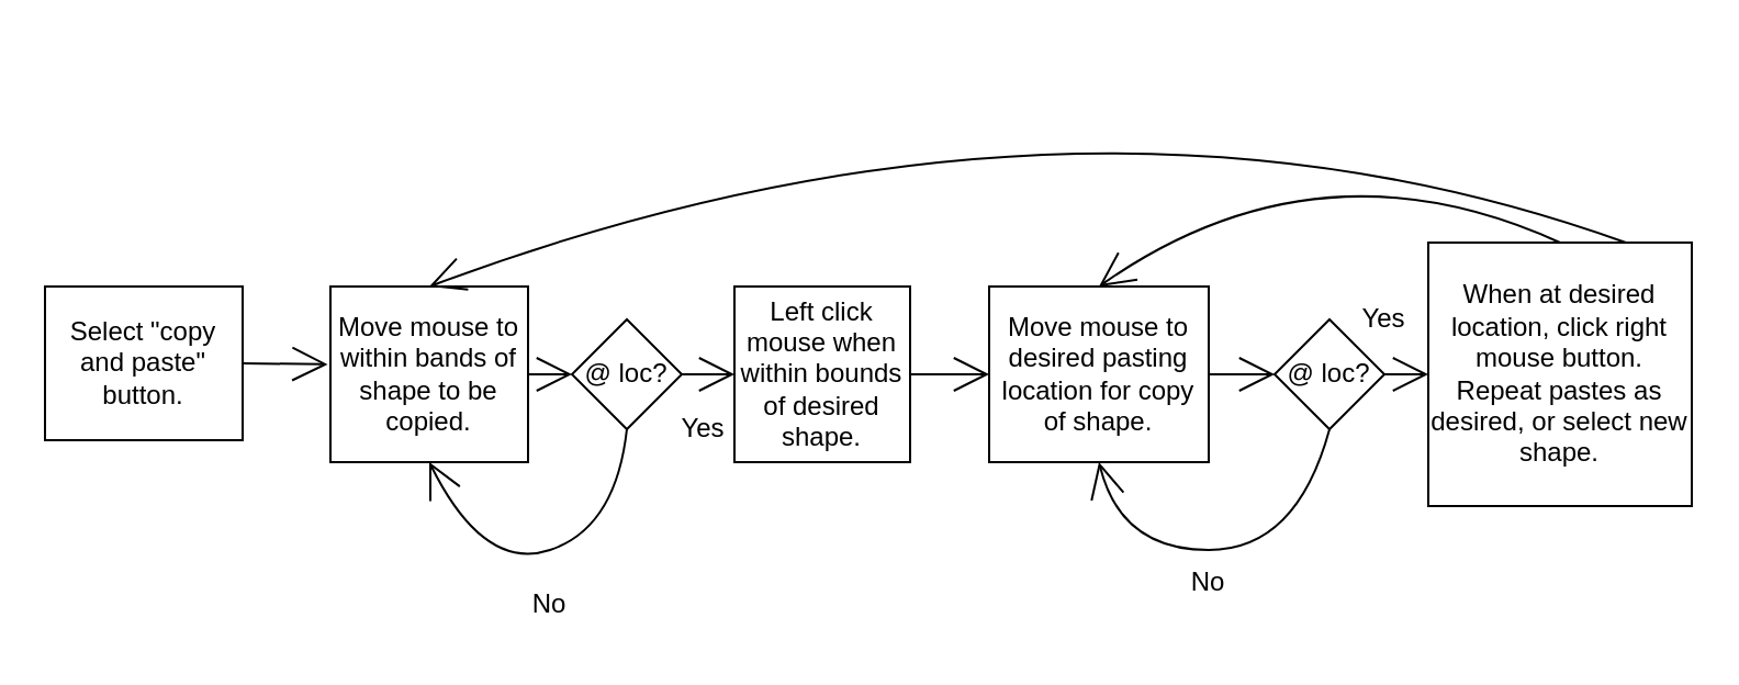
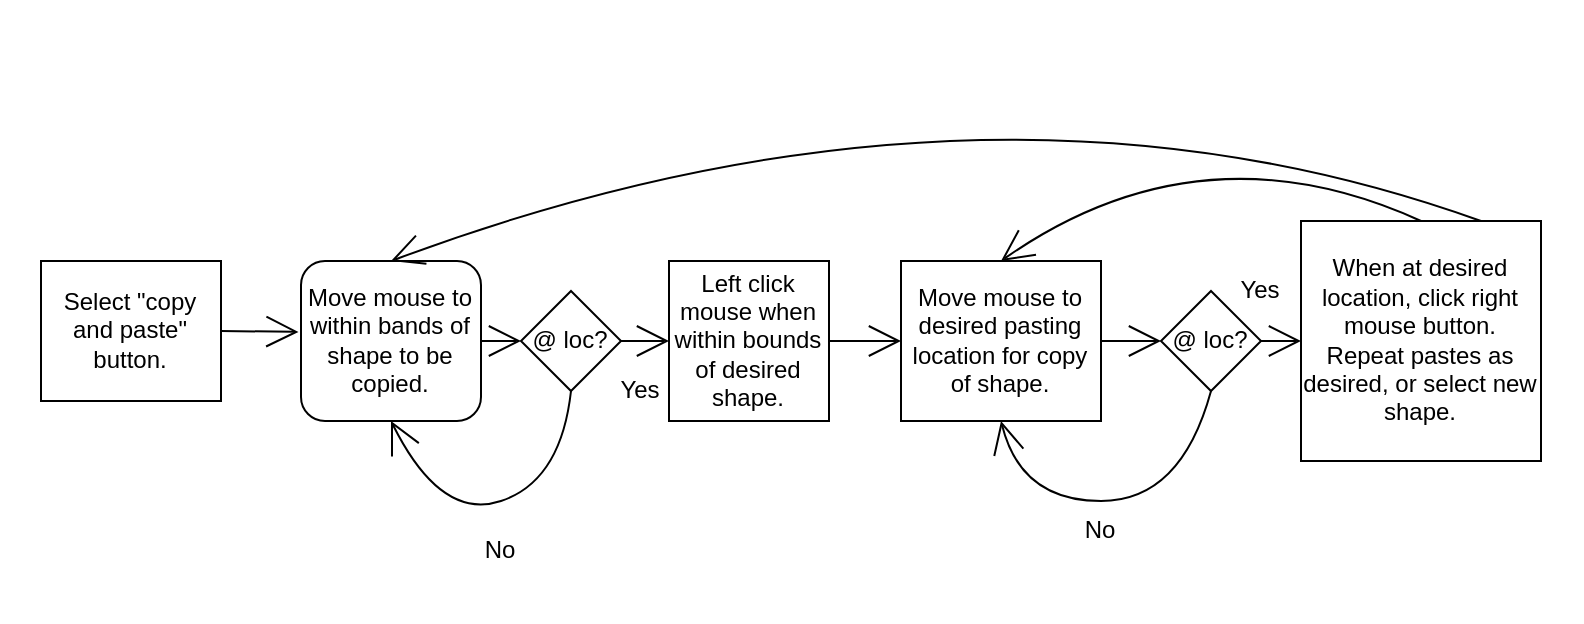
  <mxCell id="0" />
  <mxCell id="1" parent="0" />
  <mxCell id="2" style="edgeStyle=none;curved=1;rounded=0;orthogonalLoop=1;jettySize=auto;html=1;exitX=1;exitY=0.5;exitDx=0;exitDy=0;entryX=-0.014;entryY=0.443;entryDx=0;entryDy=0;entryPerimeter=0;endArrow=open;startSize=14;endSize=14;sourcePerimeterSpacing=8;targetPerimeterSpacing=8;" edge="1" parent="1" source="3" target="5"><mxGeometry relative="1" as="geometry" /></mxCell>
  <mxCell id="3" value="Select &quot;copy and paste&quot; button." style="rounded=0;whiteSpace=wrap;html=1;hachureGap=4;" vertex="1" parent="1"><mxGeometry x="20" y="130" width="90" height="70" as="geometry" /></mxCell>
  <mxCell id="4" style="edgeStyle=none;curved=1;rounded=0;orthogonalLoop=1;jettySize=auto;html=1;exitX=1;exitY=0.5;exitDx=0;exitDy=0;entryX=0;entryY=0.5;entryDx=0;entryDy=0;endArrow=open;startSize=14;endSize=14;sourcePerimeterSpacing=8;targetPerimeterSpacing=8;" edge="1" parent="1" source="5" target="15"><mxGeometry relative="1" as="geometry" /></mxCell>
- <mxCell id="5" value="Move mouse to within bands of shape to be copied." style="rounded=0;whiteSpace=wrap;html=1;hachureGap=4;" vertex="1" parent="1"><mxGeometry x="150" y="130" width="90" height="80" as="geometry" /></mxCell>
+ <mxCell id="5" value="Move mouse to within bands of shape to be copied." style="whiteSpace=wrap;html=1;hachureGap=4;rounded=1;" vertex="1" parent="1"><mxGeometry x="150" y="130" width="90" height="80" as="geometry" /></mxCell>
  <mxCell id="6" style="edgeStyle=none;curved=1;rounded=0;orthogonalLoop=1;jettySize=auto;html=1;exitX=1;exitY=0.5;exitDx=0;exitDy=0;entryX=0;entryY=0.5;entryDx=0;entryDy=0;endArrow=open;startSize=14;endSize=14;sourcePerimeterSpacing=8;targetPerimeterSpacing=8;" edge="1" parent="1" source="7" target="9"><mxGeometry relative="1" as="geometry" /></mxCell>
  <mxCell id="7" value="Left click mouse when within bounds of desired shape." style="rounded=0;whiteSpace=wrap;html=1;hachureGap=4;" vertex="1" parent="1"><mxGeometry x="334" y="130" width="80" height="80" as="geometry" /></mxCell>
  <mxCell id="8" style="edgeStyle=none;curved=1;rounded=0;orthogonalLoop=1;jettySize=auto;html=1;exitX=1;exitY=0.5;exitDx=0;exitDy=0;entryX=0;entryY=0.5;entryDx=0;entryDy=0;endArrow=open;startSize=14;endSize=14;sourcePerimeterSpacing=8;targetPerimeterSpacing=8;" edge="1" parent="1" source="9" target="18"><mxGeometry relative="1" as="geometry" /></mxCell>
  <mxCell id="9" value="Move mouse to desired pasting location for copy of shape." style="rounded=0;whiteSpace=wrap;html=1;hachureGap=4;" vertex="1" parent="1"><mxGeometry x="450" y="130" width="100" height="80" as="geometry" /></mxCell>
  <mxCell id="10" style="edgeStyle=none;curved=1;rounded=0;orthogonalLoop=1;jettySize=auto;html=1;exitX=0.5;exitY=0;exitDx=0;exitDy=0;entryX=0.5;entryY=0;entryDx=0;entryDy=0;endArrow=open;startSize=14;endSize=14;sourcePerimeterSpacing=8;targetPerimeterSpacing=8;" edge="1" parent="1" source="12" target="9"><mxGeometry relative="1" as="geometry"><Array as="points"><mxPoint x="600" y="60" /></Array></mxGeometry></mxCell>
  <mxCell id="11" style="edgeStyle=none;curved=1;rounded=0;orthogonalLoop=1;jettySize=auto;html=1;exitX=0.75;exitY=0;exitDx=0;exitDy=0;entryX=0.5;entryY=0;entryDx=0;entryDy=0;endArrow=open;startSize=14;endSize=14;sourcePerimeterSpacing=8;targetPerimeterSpacing=8;" edge="1" parent="1" source="12" target="5"><mxGeometry relative="1" as="geometry"><Array as="points"><mxPoint x="490" y="20" /></Array></mxGeometry></mxCell>
  <mxCell id="12" value="When at desired location, click right mouse button. Repeat pastes as desired, or select new shape." style="rounded=0;whiteSpace=wrap;html=1;hachureGap=4;" vertex="1" parent="1"><mxGeometry x="650" y="110" width="120" height="120" as="geometry" /></mxCell>
  <mxCell id="13" style="edgeStyle=none;curved=1;rounded=0;orthogonalLoop=1;jettySize=auto;html=1;exitX=1;exitY=0.5;exitDx=0;exitDy=0;entryX=0;entryY=0.5;entryDx=0;entryDy=0;endArrow=open;startSize=14;endSize=14;sourcePerimeterSpacing=8;targetPerimeterSpacing=8;" edge="1" parent="1" source="15" target="7"><mxGeometry relative="1" as="geometry" /></mxCell>
  <mxCell id="14" style="edgeStyle=none;curved=1;rounded=0;orthogonalLoop=1;jettySize=auto;html=1;exitX=0.5;exitY=1;exitDx=0;exitDy=0;entryX=0.5;entryY=1;entryDx=0;entryDy=0;endArrow=open;startSize=14;endSize=14;sourcePerimeterSpacing=8;targetPerimeterSpacing=8;" edge="1" parent="1" source="15" target="5"><mxGeometry relative="1" as="geometry"><Array as="points"><mxPoint x="280" y="240" /><mxPoint x="220" y="260" /></Array></mxGeometry></mxCell>
  <mxCell id="15" value="@ loc?" style="rhombus;whiteSpace=wrap;html=1;hachureGap=4;" vertex="1" parent="1"><mxGeometry x="260" y="145" width="50" height="50" as="geometry" /></mxCell>
  <mxCell id="16" style="edgeStyle=none;curved=1;rounded=0;orthogonalLoop=1;jettySize=auto;html=1;exitX=1;exitY=0.5;exitDx=0;exitDy=0;entryX=0;entryY=0.5;entryDx=0;entryDy=0;endArrow=open;startSize=14;endSize=14;sourcePerimeterSpacing=8;targetPerimeterSpacing=8;" edge="1" parent="1" source="18" target="12"><mxGeometry relative="1" as="geometry" /></mxCell>
  <mxCell id="17" style="edgeStyle=none;curved=1;rounded=0;orthogonalLoop=1;jettySize=auto;html=1;exitX=0.5;exitY=1;exitDx=0;exitDy=0;entryX=0.5;entryY=1;entryDx=0;entryDy=0;endArrow=open;startSize=14;endSize=14;sourcePerimeterSpacing=8;targetPerimeterSpacing=8;" edge="1" parent="1" source="18" target="9"><mxGeometry relative="1" as="geometry"><Array as="points"><mxPoint x="590" y="250" /><mxPoint x="510" y="250" /></Array></mxGeometry></mxCell>
  <mxCell id="18" value="@ loc?" style="rhombus;whiteSpace=wrap;html=1;hachureGap=4;" vertex="1" parent="1"><mxGeometry x="580" y="145" width="50" height="50" as="geometry" /></mxCell>
  <mxCell id="19" value="Yes" style="text;strokeColor=none;fillColor=none;html=1;align=center;verticalAlign=middle;whiteSpace=wrap;rounded=0;hachureGap=4;" vertex="1" parent="1"><mxGeometry x="290" y="180" width="60" height="30" as="geometry" /></mxCell>
  <mxCell id="20" value="Yes" style="text;strokeColor=none;fillColor=none;html=1;align=center;verticalAlign=middle;whiteSpace=wrap;rounded=0;hachureGap=4;" vertex="1" parent="1"><mxGeometry x="600" y="130" width="60" height="30" as="geometry" /></mxCell>
  <mxCell id="21" value="No" style="text;strokeColor=none;fillColor=none;html=1;align=center;verticalAlign=middle;whiteSpace=wrap;rounded=0;hachureGap=4;" vertex="1" parent="1"><mxGeometry x="220" y="260" width="60" height="30" as="geometry" /></mxCell>
  <mxCell id="22" value="No" style="text;strokeColor=none;fillColor=none;html=1;align=center;verticalAlign=middle;whiteSpace=wrap;rounded=0;hachureGap=4;" vertex="1" parent="1"><mxGeometry x="520" y="250" width="60" height="30" as="geometry" /></mxCell>
